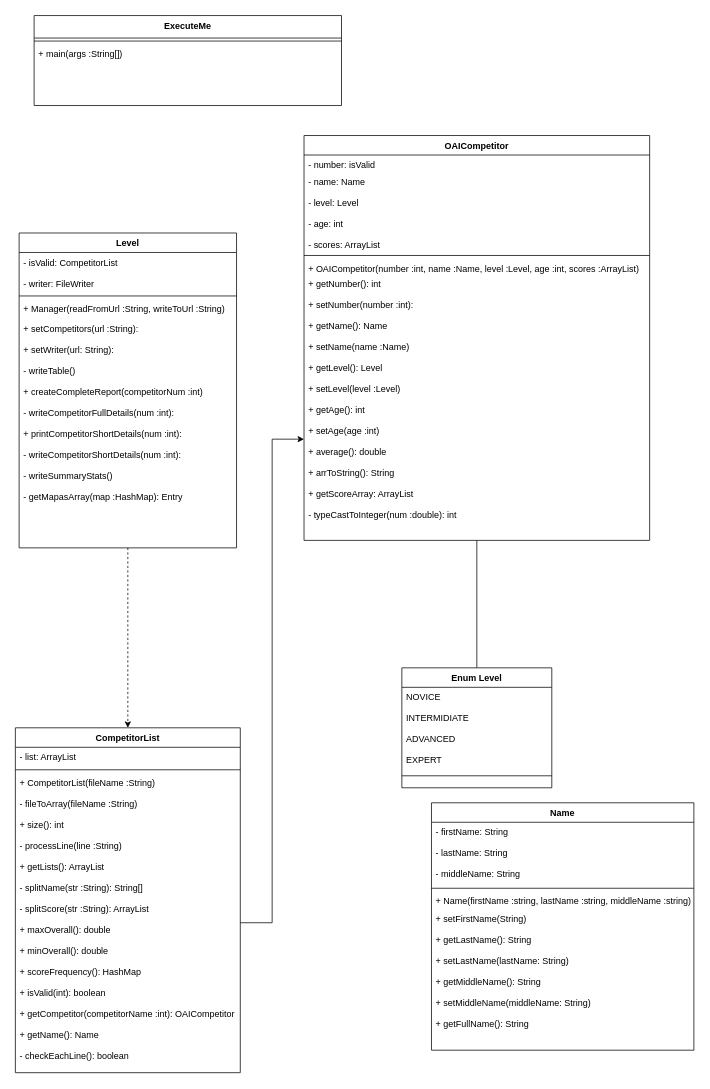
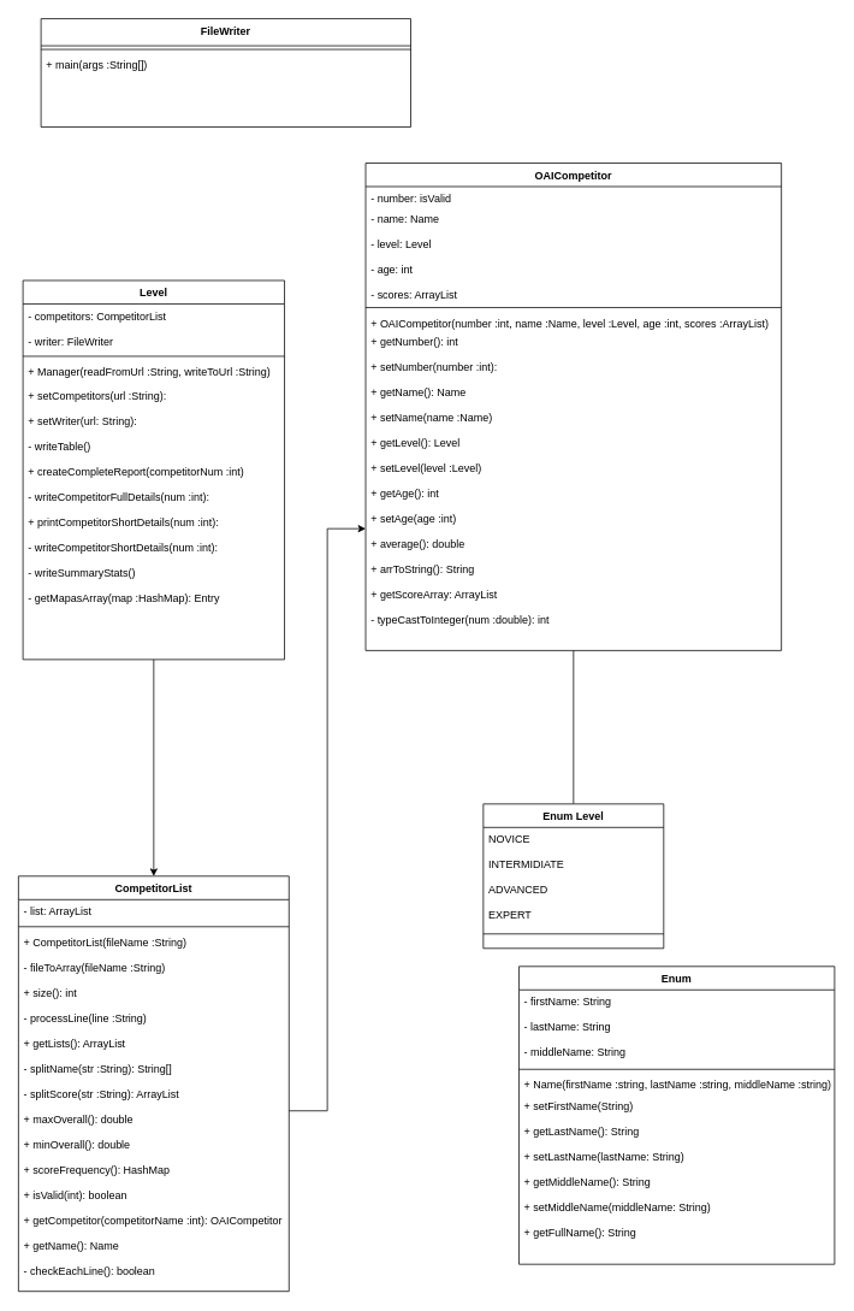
  <mxCell id="0" />
  <mxCell id="1" parent="0" />
  <mxCell id="2" style="edgeStyle=orthogonalEdgeStyle;rounded=0;orthogonalLoop=1;jettySize=auto;html=1;exitX=0.5;exitY=1;exitDx=0;exitDy=0;entryX=0.5;entryY=0;entryDx=0;entryDy=0;endArrow=none;" edge="1" parent="1" source="10" target="25"><mxGeometry relative="1" as="geometry" /></mxCell>
- <mxCell id="3" style="edgeStyle=orthogonalEdgeStyle;rounded=0;orthogonalLoop=1;jettySize=auto;html=1;exitX=0.5;exitY=1;exitDx=0;exitDy=0;entryX=0.5;entryY=0;entryDx=0;entryDy=0;dashed=1;" edge="1" parent="1" source="5" target="21"><mxGeometry relative="1" as="geometry" /></mxCell>
+ <mxCell id="3" style="edgeStyle=orthogonalEdgeStyle;rounded=0;orthogonalLoop=1;jettySize=auto;html=1;exitX=0.5;exitY=1;exitDx=0;exitDy=0;entryX=0.5;entryY=0;entryDx=0;entryDy=0;" edge="1" parent="1" source="5" target="21"><mxGeometry relative="1" as="geometry" /></mxCell>
  <mxCell id="4" style="edgeStyle=orthogonalEdgeStyle;rounded=0;orthogonalLoop=1;jettySize=auto;html=1;exitX=1;exitY=0.5;exitDx=0;exitDy=0;entryX=0;entryY=0.75;entryDx=0;entryDy=0;" edge="1" parent="1" source="24" target="10"><mxGeometry relative="1" as="geometry" /></mxCell>
  <mxCell id="5" value="Level" style="swimlane;fontStyle=1;align=center;verticalAlign=top;childLayout=stackLayout;horizontal=1;startSize=26;horizontalStack=0;resizeParent=1;resizeLast=0;collapsible=1;marginBottom=0;rounded=0;shadow=0;strokeWidth=1;" parent="1" vertex="1"><mxGeometry y="310" width="290" height="420" as="geometry" x="25"><mxRectangle x="550" y="140" width="160" height="26" as="alternateBounds" /></mxGeometry></mxCell>
- <mxCell id="6" value="- isValid: CompetitorList&#10;&#10;- writer: FileWriter&#10;" style="text;align=left;verticalAlign=top;spacingLeft=4;spacingRight=4;overflow=hidden;rotatable=0;points=[[0,0.5],[1,0.5]];portConstraint=eastwest;rounded=0;shadow=0;html=0;" parent="5" vertex="1"><mxGeometry y="26" width="290" height="54" as="geometry" /></mxCell>
+ <mxCell id="6" value="- competitors: CompetitorList&#10;&#10;- writer: FileWriter&#10;" style="text;align=left;verticalAlign=top;spacingLeft=4;spacingRight=4;overflow=hidden;rotatable=0;points=[[0,0.5],[1,0.5]];portConstraint=eastwest;rounded=0;shadow=0;html=0;" parent="5" vertex="1"><mxGeometry y="26" width="290" height="54" as="geometry" /></mxCell>
  <mxCell id="7" value="" style="line;html=1;strokeWidth=1;align=left;verticalAlign=middle;spacingTop=-1;spacingLeft=3;spacingRight=3;rotatable=0;labelPosition=right;points=[];portConstraint=eastwest;" parent="5" vertex="1"><mxGeometry y="80" width="290" height="8" as="geometry" /></mxCell>
  <mxCell id="8" value="+ Manager(readFromUrl :String, writeToUrl :String)" style="text;align=left;verticalAlign=top;spacingLeft=4;spacingRight=4;overflow=hidden;rotatable=0;points=[[0,0.5],[1,0.5]];portConstraint=eastwest;" parent="5" vertex="1"><mxGeometry y="88" width="290" height="26" as="geometry" /></mxCell>
  <mxCell id="9" value="+ setCompetitors(url :String):  &#10;&#10;+ setWriter(url: String):&#10;&#10;- writeTable()&#10;&#10;+ createCompleteReport(competitorNum :int)&#10;&#10;- writeCompetitorFullDetails(num :int):&#10;&#10;+ printCompetitorShortDetails(num :int):&#10;&#10;- writeCompetitorShortDetails(num :int):&#10;&#10;- writeSummaryStats()&#10;&#10;- getMapasArray(map :HashMap): Entry" style="text;align=left;verticalAlign=top;spacingLeft=4;spacingRight=4;overflow=hidden;rotatable=0;points=[[0,0.5],[1,0.5]];portConstraint=eastwest;" parent="5" vertex="1"><mxGeometry y="114" width="290" height="266" as="geometry" /></mxCell>
  <mxCell id="10" value="OAICompetitor" style="swimlane;fontStyle=1;align=center;verticalAlign=top;childLayout=stackLayout;horizontal=1;startSize=26;horizontalStack=0;resizeParent=1;resizeLast=0;collapsible=1;marginBottom=0;rounded=0;shadow=0;strokeWidth=1;" parent="1" vertex="1"><mxGeometry x="405" y="180" width="461" height="540" as="geometry"><mxRectangle x="120" y="360" width="160" height="26" as="alternateBounds" /></mxGeometry></mxCell>
  <mxCell id="11" value="- number: isValid&#10;&#10;&#10;" style="text;align=left;verticalAlign=top;spacingLeft=4;spacingRight=4;overflow=hidden;rotatable=0;points=[[0,0.5],[1,0.5]];portConstraint=eastwest;" parent="10" vertex="1"><mxGeometry y="26" width="461" height="22" as="geometry" /></mxCell>
  <mxCell id="12" value="- name: Name&#10;&#10;- level: Level&#10;&#10;- age: int&#10;&#10;- scores: ArrayList&#10;&#10;&#10;" style="text;align=left;verticalAlign=top;spacingLeft=4;spacingRight=4;overflow=hidden;rotatable=0;points=[[0,0.5],[1,0.5]];portConstraint=eastwest;rounded=0;shadow=0;html=0;" parent="10" vertex="1"><mxGeometry y="48" width="461" height="108" as="geometry" /></mxCell>
  <mxCell id="13" value="" style="line;html=1;strokeWidth=1;align=left;verticalAlign=middle;spacingTop=-1;spacingLeft=3;spacingRight=3;rotatable=0;labelPosition=right;points=[];portConstraint=eastwest;" parent="10" vertex="1"><mxGeometry y="156" width="461" height="8" as="geometry" /></mxCell>
  <mxCell id="14" value="+ OAICompetitor(number :int, name :Name, level :Level, age :int, scores :ArrayList)" style="text;align=left;verticalAlign=top;spacingLeft=4;spacingRight=4;overflow=hidden;rotatable=0;points=[[0,0.5],[1,0.5]];portConstraint=eastwest;fontStyle=0" parent="10" vertex="1"><mxGeometry y="164" width="461" height="20" as="geometry" /></mxCell>
  <mxCell id="15" value="+ getNumber(): int&#10;&#10;+ setNumber(number :int):&#10;&#10;+ getName(): Name&#10;&#10;+ setName(name :Name)&#10;&#10;+ getLevel(): Level&#10;&#10;+ setLevel(level :Level)&#10;&#10;+ getAge(): int&#10;&#10;+ setAge(age :int)&#10;&#10;+ average(): double&#10;&#10;+ arrToString(): String&#10;&#10;+ getScoreArray: ArrayList&#10;&#10;- typeCastToInteger(num :double): int" style="text;align=left;verticalAlign=top;spacingLeft=4;spacingRight=4;overflow=hidden;rotatable=0;points=[[0,0.5],[1,0.5]];portConstraint=eastwest;" parent="10" vertex="1"><mxGeometry y="184" width="461" height="340" as="geometry" /></mxCell>
- <mxCell id="16" value="Name" style="swimlane;fontStyle=1;align=center;verticalAlign=top;childLayout=stackLayout;horizontal=1;startSize=26;horizontalStack=0;resizeParent=1;resizeLast=0;collapsible=1;marginBottom=0;rounded=0;shadow=0;strokeWidth=1;" vertex="1" parent="1"><mxGeometry x="575" y="1070" width="350" height="330" as="geometry"><mxRectangle x="550" y="140" width="160" height="26" as="alternateBounds" /></mxGeometry></mxCell>
+ <mxCell id="16" value="Enum" style="swimlane;fontStyle=1;align=center;verticalAlign=top;childLayout=stackLayout;horizontal=1;startSize=26;horizontalStack=0;resizeParent=1;resizeLast=0;collapsible=1;marginBottom=0;rounded=0;shadow=0;strokeWidth=1;" vertex="1" parent="1"><mxGeometry x="575" y="1070" width="350" height="330" as="geometry"><mxRectangle x="550" y="140" width="160" height="26" as="alternateBounds" /></mxGeometry></mxCell>
  <mxCell id="17" value="- firstName: String&#10;&#10;- lastName: String&#10;&#10;- middleName: String" style="text;align=left;verticalAlign=top;spacingLeft=4;spacingRight=4;overflow=hidden;rotatable=0;points=[[0,0.5],[1,0.5]];portConstraint=eastwest;rounded=0;shadow=0;html=0;" vertex="1" parent="16"><mxGeometry y="26" width="350" height="84" as="geometry" /></mxCell>
  <mxCell id="18" value="" style="line;html=1;strokeWidth=1;align=left;verticalAlign=middle;spacingTop=-1;spacingLeft=3;spacingRight=3;rotatable=0;labelPosition=right;points=[];portConstraint=eastwest;" vertex="1" parent="16"><mxGeometry y="110" width="350" height="8" as="geometry" /></mxCell>
  <mxCell id="19" value="+ Name(firstName :string, lastName :string, middleName :string)" style="text;align=left;verticalAlign=top;spacingLeft=4;spacingRight=4;overflow=hidden;rotatable=0;points=[[0,0.5],[1,0.5]];portConstraint=eastwest;" vertex="1" parent="16"><mxGeometry y="118" width="350" height="24" as="geometry" /></mxCell>
  <mxCell id="20" value="+ setFirstName(String)&#10;&#10;+ getLastName(): String&#10;&#10;+ setLastName(lastName: String)&#10;&#10;+ getMiddleName(): String&#10;&#10;+ setMiddleName(middleName: String)&#10;&#10;+ getFullName(): String" style="text;align=left;verticalAlign=top;spacingLeft=4;spacingRight=4;overflow=hidden;rotatable=0;points=[[0,0.5],[1,0.5]];portConstraint=eastwest;" vertex="1" parent="16"><mxGeometry y="142" width="350" height="164" as="geometry" /></mxCell>
  <mxCell id="21" value="CompetitorList" style="swimlane;fontStyle=1;align=center;verticalAlign=top;childLayout=stackLayout;horizontal=1;startSize=26;horizontalStack=0;resizeParent=1;resizeLast=0;collapsible=1;marginBottom=0;rounded=0;shadow=0;strokeWidth=1;" parent="1" vertex="1"><mxGeometry x="20" y="970" width="300" height="460" as="geometry"><mxRectangle x="230" y="140" width="160" height="26" as="alternateBounds" /></mxGeometry></mxCell>
  <mxCell id="22" value="- list: ArrayList" style="text;align=left;verticalAlign=top;spacingLeft=4;spacingRight=4;overflow=hidden;rotatable=0;points=[[0,0.5],[1,0.5]];portConstraint=eastwest;" parent="21" vertex="1"><mxGeometry y="26" width="300" height="26" as="geometry" /></mxCell>
  <mxCell id="23" value="" style="line;html=1;strokeWidth=1;align=left;verticalAlign=middle;spacingTop=-1;spacingLeft=3;spacingRight=3;rotatable=0;labelPosition=right;points=[];portConstraint=eastwest;" parent="21" vertex="1"><mxGeometry y="52" width="300" height="8" as="geometry" /></mxCell>
  <mxCell id="24" value="+ CompetitorList(fileName :String)&#10;&#10;- fileToArray(fileName :String)&#10;&#10;+ size(): int&#10;&#10;- processLine(line :String)&#10;&#10;+ getLists(): ArrayList&#10;&#10;- splitName(str :String): String[]&#10;&#10;- splitScore(str :String): ArrayList&#10;&#10;+ maxOverall(): double&#10;&#10;+ minOverall(): double&#10;&#10;+ scoreFrequency(): HashMap&#10;&#10;+ isValid(int): boolean&#10;&#10;+ getCompetitor(competitorName :int): OAICompetitor&#10;&#10;+ getName(): Name&#10;&#10;- checkEachLine(): boolean" style="text;align=left;verticalAlign=top;spacingLeft=4;spacingRight=4;overflow=hidden;rotatable=0;points=[[0,0.5],[1,0.5]];portConstraint=eastwest;" parent="21" vertex="1"><mxGeometry y="60" width="300" height="400" as="geometry" /></mxCell>
  <mxCell id="25" value="Enum Level" style="swimlane;fontStyle=1;align=center;verticalAlign=top;childLayout=stackLayout;horizontal=1;startSize=26;horizontalStack=0;resizeParent=1;resizeLast=0;collapsible=1;marginBottom=0;rounded=0;shadow=0;strokeWidth=1;" vertex="1" parent="1"><mxGeometry x="535.5" y="890" width="200" height="160" as="geometry"><mxRectangle x="550" y="140" width="160" height="26" as="alternateBounds" /></mxGeometry></mxCell>
  <mxCell id="26" value="NOVICE&#10;&#10;INTERMIDIATE&#10;&#10;ADVANCED&#10;&#10;EXPERT" style="text;align=left;verticalAlign=top;spacingLeft=4;spacingRight=4;overflow=hidden;rotatable=0;points=[[0,0.5],[1,0.5]];portConstraint=eastwest;rounded=0;shadow=0;html=0;" vertex="1" parent="25"><mxGeometry y="26" width="200" height="114" as="geometry" /></mxCell>
  <mxCell id="27" value="" style="line;html=1;strokeWidth=1;align=left;verticalAlign=middle;spacingTop=-1;spacingLeft=3;spacingRight=3;rotatable=0;labelPosition=right;points=[];portConstraint=eastwest;" vertex="1" parent="25"><mxGeometry y="140" width="200" height="8" as="geometry" /></mxCell>
- <mxCell id="28" value="ExecuteMe" style="swimlane;fontStyle=1;align=center;verticalAlign=top;childLayout=stackLayout;horizontal=1;startSize=30;horizontalStack=0;resizeParent=1;resizeParentMax=0;resizeLast=0;collapsible=1;marginBottom=0;" vertex="1" parent="1"><mxGeometry x="45" y="20" width="410" height="120" as="geometry" /></mxCell>
+ <mxCell id="28" value="FileWriter" style="swimlane;fontStyle=1;align=center;verticalAlign=top;childLayout=stackLayout;horizontal=1;startSize=30;horizontalStack=0;resizeParent=1;resizeParentMax=0;resizeLast=0;collapsible=1;marginBottom=0;" vertex="1" parent="1"><mxGeometry x="45" y="20" width="410" height="120" as="geometry" /></mxCell>
  <mxCell id="29" value="" style="line;strokeWidth=1;fillColor=none;align=left;verticalAlign=middle;spacingTop=-1;spacingLeft=3;spacingRight=3;rotatable=0;labelPosition=right;points=[];portConstraint=eastwest;" vertex="1" parent="28"><mxGeometry y="30" width="410" height="8" as="geometry" /></mxCell>
  <mxCell id="30" value="+ main(args :String[])" style="text;strokeColor=none;fillColor=none;align=left;verticalAlign=top;spacingLeft=4;spacingRight=4;overflow=hidden;rotatable=0;points=[[0,0.5],[1,0.5]];portConstraint=eastwest;" vertex="1" parent="28"><mxGeometry y="38" width="410" height="82" as="geometry" /></mxCell>
